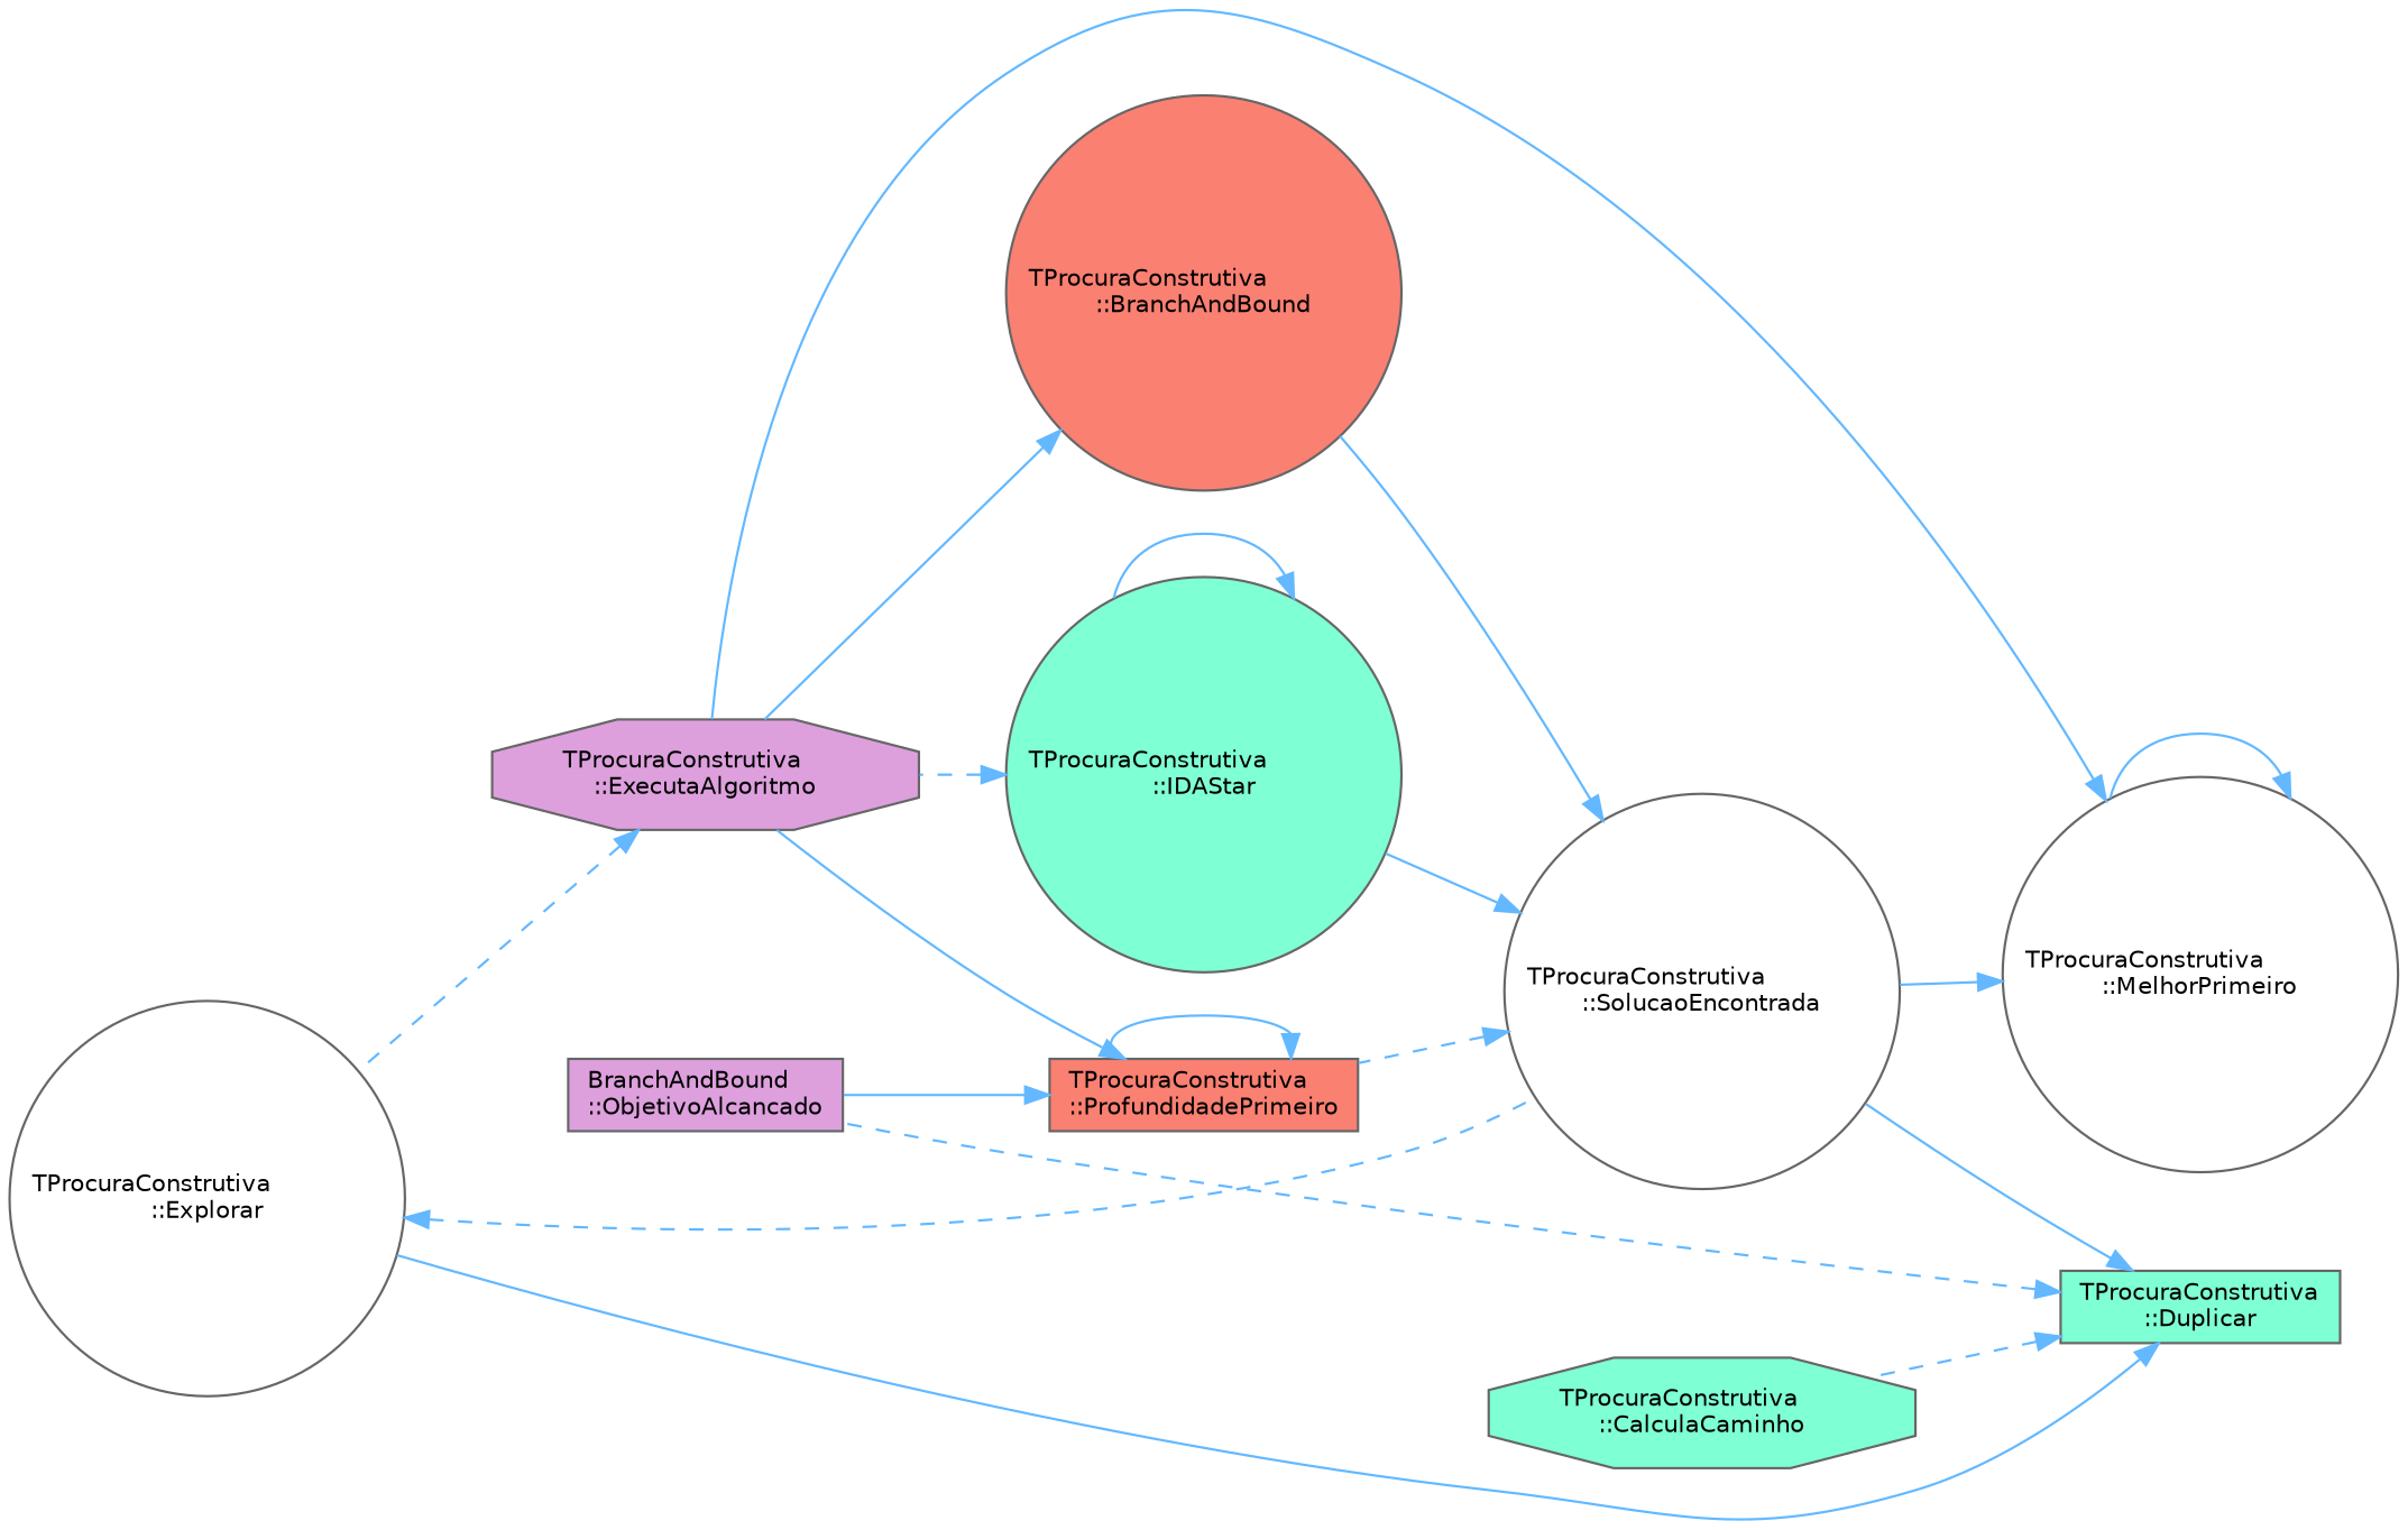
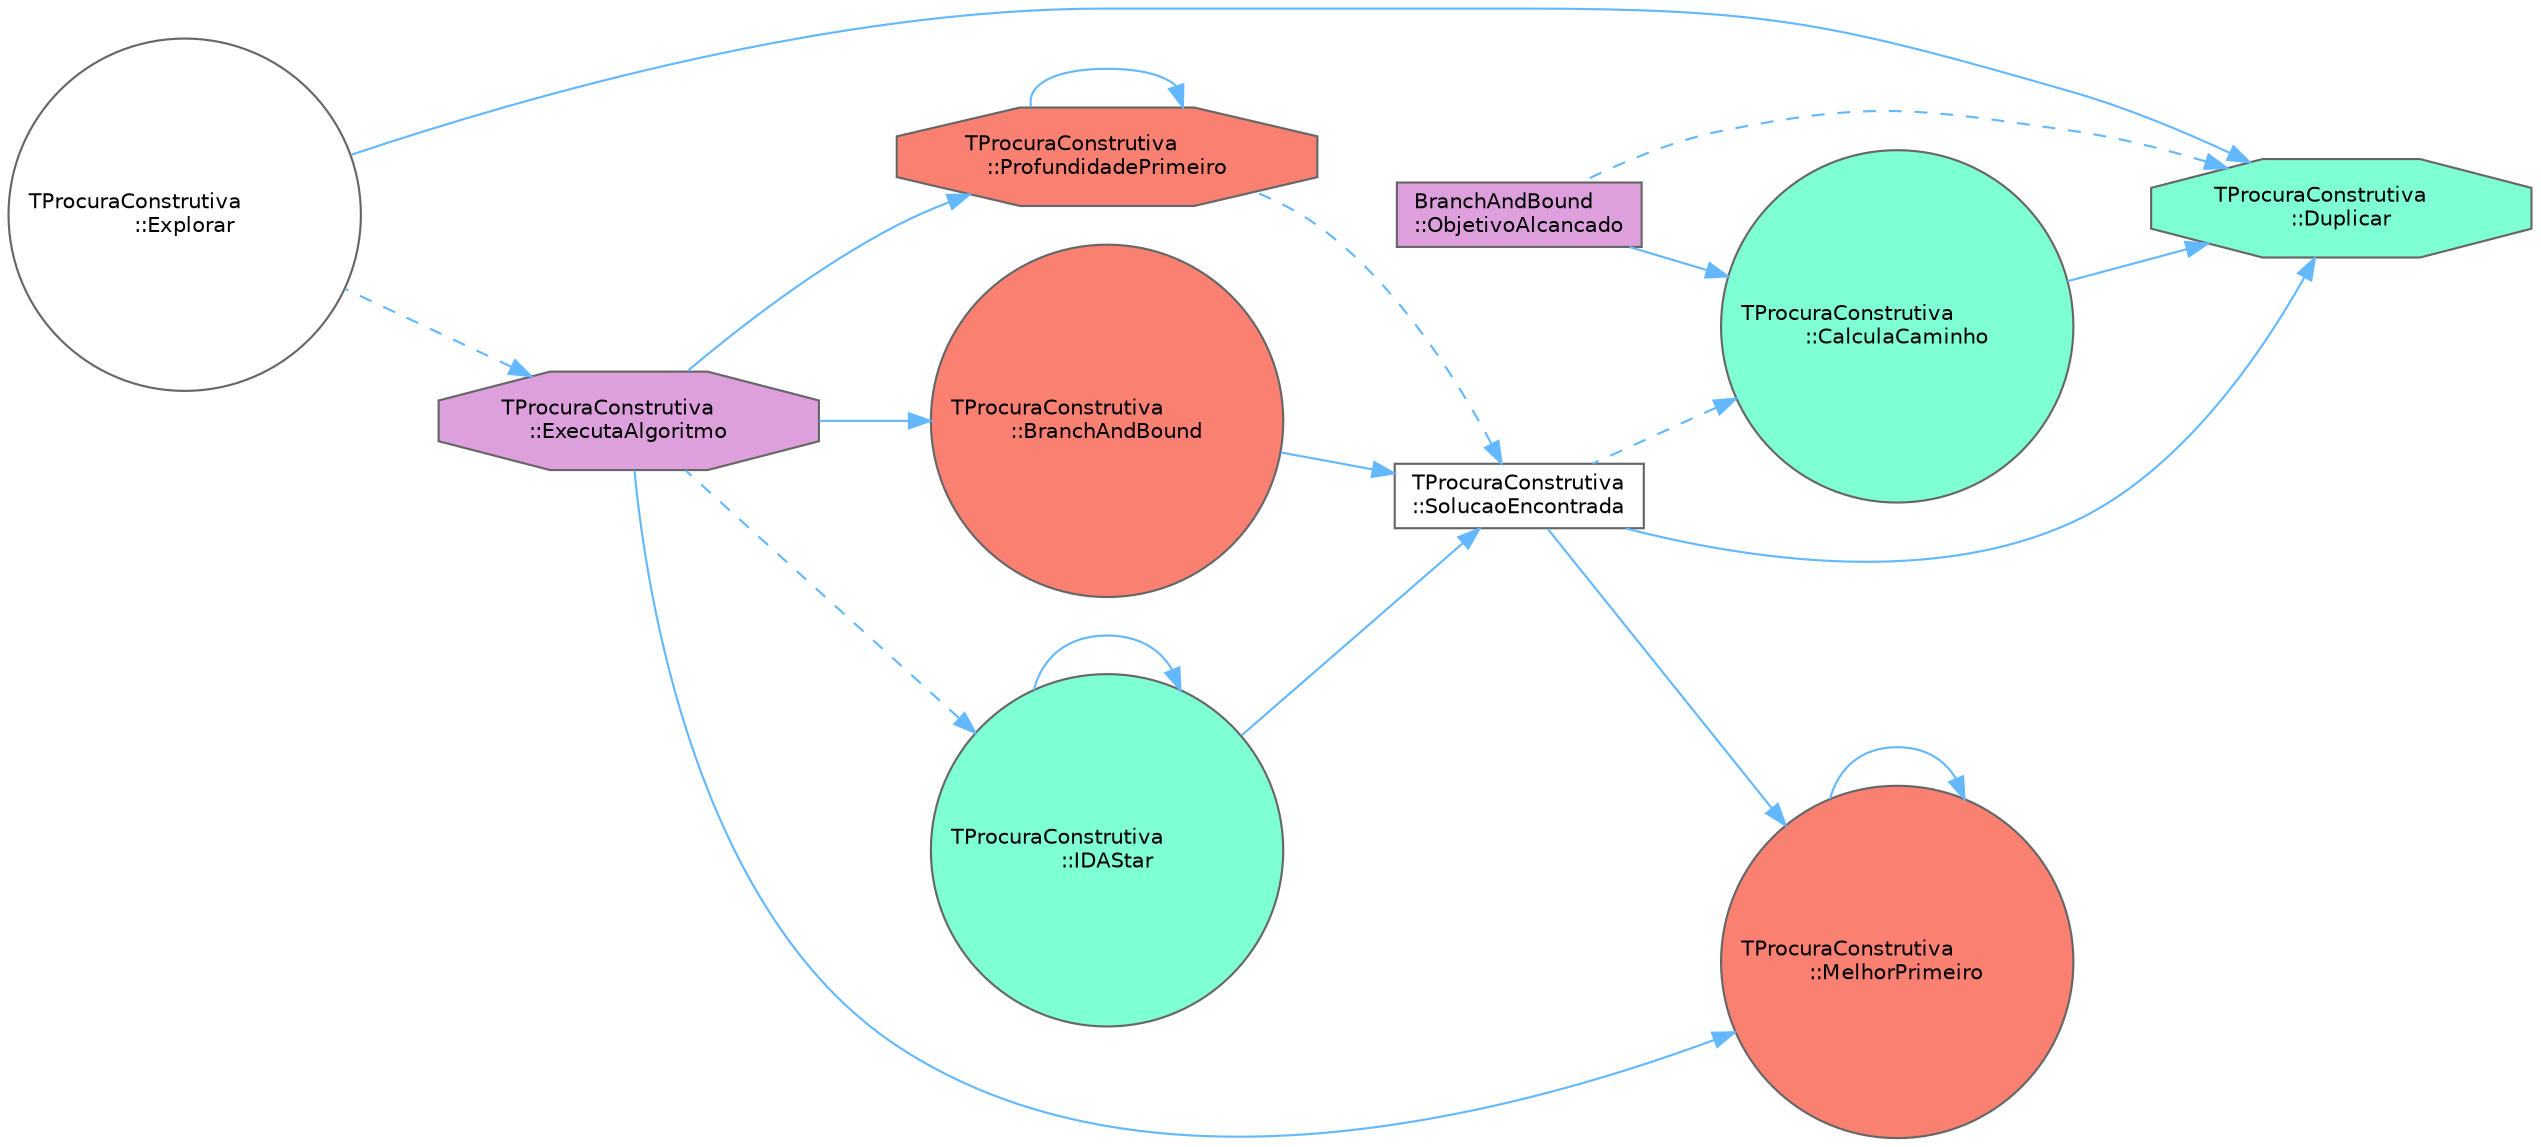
  digraph {
    rankdir=RL
    node [color=grey40 fillcolor=aquamarine fontname=Helvetica fontsize=10 shape=circle style=filled]
    edge [color=steelblue1 dir=back fontname=Helvetica fontsize=10 labelfontname=Helvetica labelfontsize=10 style=solid]
-   n1 [color=gray40 fontcolor=black height=0.2 label="TProcuraConstrutiva\l::Duplicar" shape=box width=0.4]
-   n2 [height=0.2 label="TProcuraConstrutiva\l::CalculaCaminho" shape=octagon width=0.4]
+   n1 [color=gray40 fontcolor=black height=0.2 label="TProcuraConstrutiva\l::Duplicar" shape=octagon width=0.4]
+   n2 [height=0.2 label="TProcuraConstrutiva\l::CalculaCaminho" width=0.4]
    n3 [fillcolor=plum height=0.2 label="BranchAndBound\l::ObjetivoAlcancado" shape=box width=0.4]
-   n4 [fillcolor=white height=0.2 label="TProcuraConstrutiva\l::SolucaoEncontrada" width=0.4]
+   n4 [fillcolor=white height=0.2 label="TProcuraConstrutiva\l::SolucaoEncontrada" shape=box width=0.4]
    n5 [fillcolor=white height=0.2 label="TProcuraConstrutiva\l::Explorar" width=0.4]
    n6 [fillcolor=salmon height=0.2 label="TProcuraConstrutiva\l::BranchAndBound" width=0.4]
    n7 [height=0.2 label="TProcuraConstrutiva\l::IDAStar" width=0.4]
-   n8 [fillcolor=salmon height=0.2 label="TProcuraConstrutiva\l::ProfundidadePrimeiro" shape=box width=0.4]
+   n8 [fillcolor=salmon height=0.2 label="TProcuraConstrutiva\l::ProfundidadePrimeiro" shape=octagon width=0.4]
    n9 [fillcolor=plum height=0.2 label="TProcuraConstrutiva\l::ExecutaAlgoritmo" shape=octagon width=0.4]
-   n10 [fillcolor=white height=0.2 label="TProcuraConstrutiva\l::MelhorPrimeiro" width=0.4]
-   n1 -> n2 [style=dashed]
+   n10 [fillcolor=salmon height=0.2 label="TProcuraConstrutiva\l::MelhorPrimeiro" width=0.4]
+   n1 -> n2
    n1 -> n3 [style=dashed]
    n1 -> n4
    n1 -> n5
-   n8 -> n3
-   n5 -> n4 [style=dashed]
+   n2 -> n3
+   n2 -> n4 [style=dashed]
    n4 -> n6
    n4 -> n7
    n4 -> n8 [style=dashed]
    n6 -> n9
    n7 -> n7
    n7 -> n9 [style=dashed]
    n8 -> n8
    n8 -> n9
    n9 -> n5 [style=dashed]
    n10 -> n4
    n10 -> n9
    n10 -> n10
  }
